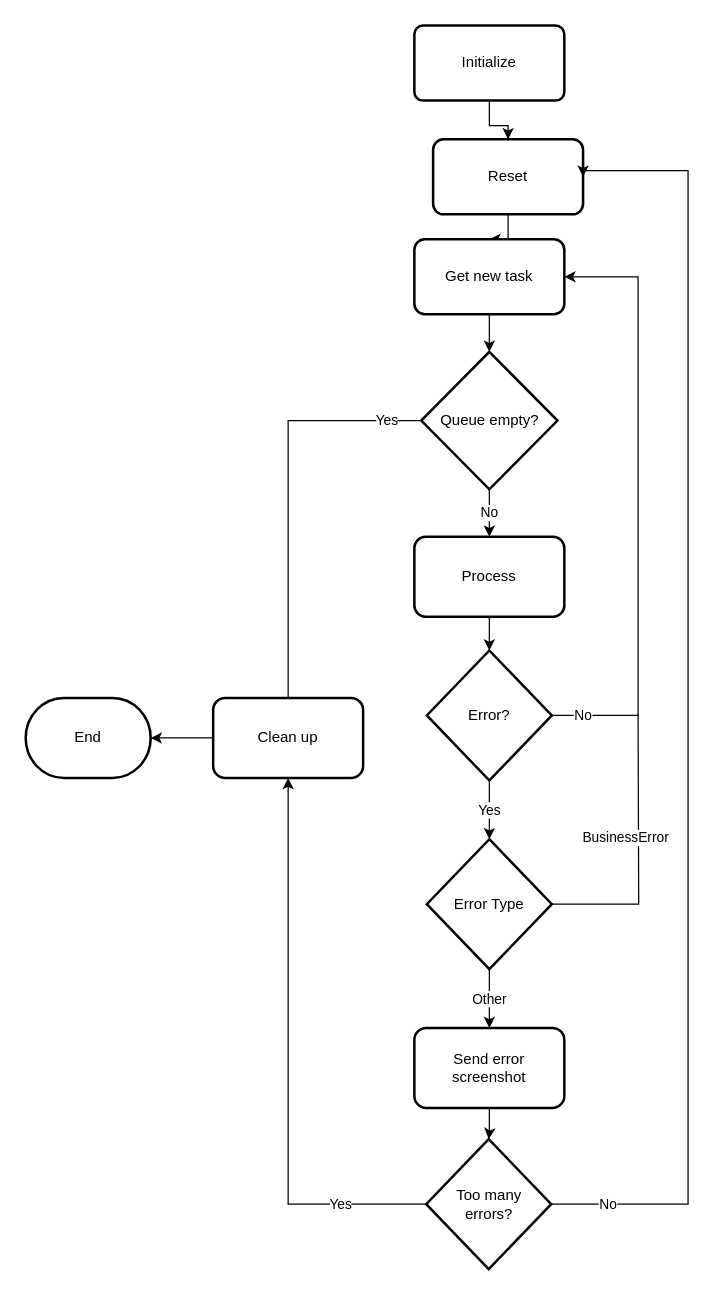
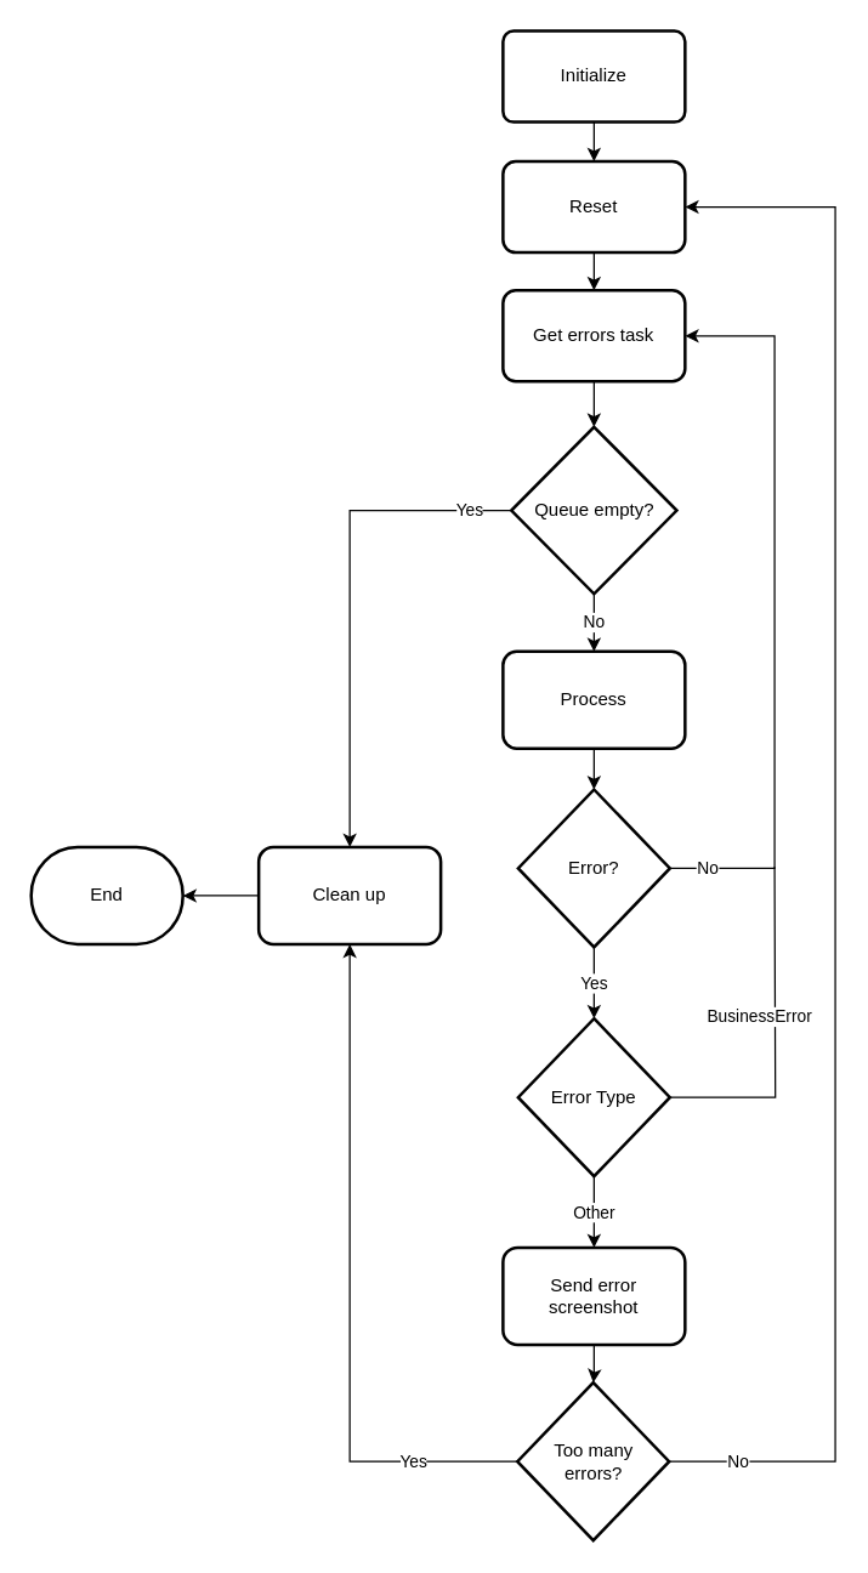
  <mxCell id="0" />
  <mxCell id="1" parent="0" />
  <mxCell id="2" value="Initialize" style="rounded=1;whiteSpace=wrap;html=1;absoluteArcSize=1;arcSize=14;strokeWidth=2;" parent="1" vertex="1"><mxGeometry x="331" y="20" width="120" height="60" as="geometry" /></mxCell>
  <mxCell id="3" value="" style="edgeStyle=orthogonalEdgeStyle;rounded=0;orthogonalLoop=1;jettySize=auto;html=1;exitX=0.5;exitY=1;exitDx=0;exitDy=0;" parent="1" source="2" target="5" edge="1"><mxGeometry relative="1" as="geometry"><mxPoint x="391" y="86" as="sourcePoint" /></mxGeometry></mxCell>
  <mxCell id="4" value="" style="edgeStyle=orthogonalEdgeStyle;rounded=0;orthogonalLoop=1;jettySize=auto;html=1;" parent="1" source="5" target="20" edge="1"><mxGeometry relative="1" as="geometry" /></mxCell>
- <mxCell id="5" value="Reset" style="whiteSpace=wrap;html=1;rounded=1;arcSize=14;strokeWidth=2;" parent="1" vertex="1"><mxGeometry x="346" y="111" width="120" height="60" as="geometry" /></mxCell>
+ <mxCell id="5" value="Reset" style="whiteSpace=wrap;html=1;rounded=1;arcSize=14;strokeWidth=2;" parent="1" vertex="1"><mxGeometry x="331" y="106" width="120" height="60" as="geometry" /></mxCell>
  <mxCell id="6" style="edgeStyle=orthogonalEdgeStyle;rounded=0;orthogonalLoop=1;jettySize=auto;html=1;exitX=0.5;exitY=1;exitDx=0;exitDy=0;entryX=0.5;entryY=0;entryDx=0;entryDy=0;entryPerimeter=0;" parent="1" source="7" target="9" edge="1"><mxGeometry relative="1" as="geometry" /></mxCell>
  <mxCell id="7" value="Process" style="whiteSpace=wrap;html=1;rounded=1;arcSize=14;strokeWidth=2;" parent="1" vertex="1"><mxGeometry x="331" y="429" width="120" height="64" as="geometry" /></mxCell>
  <mxCell id="8" value="No" style="edgeStyle=orthogonalEdgeStyle;rounded=0;orthogonalLoop=1;jettySize=auto;html=1;entryX=1;entryY=0.5;entryDx=0;entryDy=0;exitX=1;exitY=0.5;exitDx=0;exitDy=0;exitPerimeter=0;" parent="1" source="9" target="20" edge="1"><mxGeometry x="-0.9" relative="1" as="geometry"><mxPoint x="445.5" y="590" as="sourcePoint" /><mxPoint x="455.5" y="221" as="targetPoint" /><Array as="points"><mxPoint x="510" y="572" /><mxPoint x="510" y="221" /></Array><mxPoint x="1" as="offset" /></mxGeometry></mxCell>
  <mxCell id="9" value="Error?" style="strokeWidth=2;html=1;shape=mxgraph.flowchart.decision;whiteSpace=wrap;" parent="1" vertex="1"><mxGeometry x="341" y="520" width="100" height="104" as="geometry" /></mxCell>
  <mxCell id="10" style="edgeStyle=orthogonalEdgeStyle;rounded=0;orthogonalLoop=1;jettySize=auto;html=1;exitX=0;exitY=0.5;exitDx=0;exitDy=0;" parent="1" source="11" target="12" edge="1"><mxGeometry relative="1" as="geometry" /></mxCell>
  <mxCell id="11" value="Clean up" style="rounded=1;whiteSpace=wrap;html=1;strokeWidth=2;" parent="1" vertex="1"><mxGeometry x="170" y="558" width="120" height="64" as="geometry" /></mxCell>
  <mxCell id="12" value="End" style="strokeWidth=2;html=1;shape=mxgraph.flowchart.terminator;whiteSpace=wrap;" parent="1" vertex="1"><mxGeometry x="20" y="558" width="100" height="64" as="geometry" /></mxCell>
  <mxCell id="13" style="edgeStyle=orthogonalEdgeStyle;rounded=0;orthogonalLoop=1;jettySize=auto;html=1;exitX=0;exitY=0.5;exitDx=0;exitDy=0;exitPerimeter=0;entryX=0.5;entryY=1;entryDx=0;entryDy=0;" parent="1" source="16" target="11" edge="1"><mxGeometry relative="1" as="geometry" /></mxCell>
  <mxCell id="14" value="Yes" style="edgeLabel;html=1;align=center;verticalAlign=middle;resizable=0;points=[];" parent="13" vertex="1" connectable="0"><mxGeometry x="-0.694" y="-1" relative="1" as="geometry"><mxPoint as="offset" /></mxGeometry></mxCell>
  <mxCell id="15" value="No" style="edgeStyle=orthogonalEdgeStyle;rounded=0;orthogonalLoop=1;jettySize=auto;html=1;exitX=1;exitY=0.5;exitDx=0;exitDy=0;exitPerimeter=0;entryX=1;entryY=0.5;entryDx=0;entryDy=0;" parent="1" source="16" target="5" edge="1"><mxGeometry x="-0.913" relative="1" as="geometry"><Array as="points"><mxPoint x="550" y="963" /><mxPoint x="550" y="136" /></Array><mxPoint as="offset" /></mxGeometry></mxCell>
  <mxCell id="16" value="Too many &lt;br&gt;errors?" style="strokeWidth=2;html=1;shape=mxgraph.flowchart.decision;whiteSpace=wrap;" parent="1" vertex="1"><mxGeometry x="340.5" y="911" width="100" height="104" as="geometry" /></mxCell>
  <mxCell id="17" value="" style="edgeStyle=orthogonalEdgeStyle;rounded=0;orthogonalLoop=1;jettySize=auto;html=1;entryX=0.5;entryY=0;entryDx=0;entryDy=0;entryPerimeter=0;" parent="1" source="18" target="16" edge="1"><mxGeometry relative="1" as="geometry"><mxPoint x="391" y="933" as="targetPoint" /></mxGeometry></mxCell>
  <mxCell id="18" value="Send error screenshot" style="rounded=1;whiteSpace=wrap;html=1;strokeWidth=2;" parent="1" vertex="1"><mxGeometry x="331" y="822" width="120" height="64" as="geometry" /></mxCell>
  <mxCell id="19" value="" style="edgeStyle=orthogonalEdgeStyle;rounded=0;orthogonalLoop=1;jettySize=auto;html=1;" parent="1" source="20" target="23" edge="1"><mxGeometry relative="1" as="geometry" /></mxCell>
- <mxCell id="20" value="&lt;div&gt;Get new task&lt;/div&gt;" style="whiteSpace=wrap;html=1;rounded=1;arcSize=14;strokeWidth=2;" parent="1" vertex="1"><mxGeometry x="331" y="191" width="120" height="60" as="geometry" /></mxCell>
- <mxCell id="21" value="&lt;div&gt;Yes&lt;/div&gt;" style="edgeStyle=orthogonalEdgeStyle;rounded=0;orthogonalLoop=1;jettySize=auto;html=1;exitX=0;exitY=0.5;exitDx=0;exitDy=0;exitPerimeter=0;entryX=0.5;entryY=0;entryDx=0;entryDy=0;endArrow=none;" parent="1" source="23" target="11" edge="1"><mxGeometry x="-0.825" relative="1" as="geometry"><mxPoint x="1" as="offset" /></mxGeometry></mxCell>
+ <mxCell id="20" value="&lt;div&gt;Get errors task&lt;/div&gt;" style="whiteSpace=wrap;html=1;rounded=1;arcSize=14;strokeWidth=2;" parent="1" vertex="1"><mxGeometry x="331" y="191" width="120" height="60" as="geometry" /></mxCell>
+ <mxCell id="21" value="&lt;div&gt;Yes&lt;/div&gt;" style="edgeStyle=orthogonalEdgeStyle;rounded=0;orthogonalLoop=1;jettySize=auto;html=1;exitX=0;exitY=0.5;exitDx=0;exitDy=0;exitPerimeter=0;entryX=0.5;entryY=0;entryDx=0;entryDy=0;" parent="1" source="23" target="11" edge="1"><mxGeometry x="-0.825" relative="1" as="geometry"><mxPoint x="1" as="offset" /></mxGeometry></mxCell>
  <mxCell id="22" value="No" style="edgeStyle=orthogonalEdgeStyle;rounded=0;orthogonalLoop=1;jettySize=auto;html=1;exitX=0.5;exitY=1;exitDx=0;exitDy=0;exitPerimeter=0;entryX=0.5;entryY=0;entryDx=0;entryDy=0;" parent="1" source="23" target="7" edge="1"><mxGeometry relative="1" as="geometry" /></mxCell>
  <mxCell id="23" value="&lt;div&gt;Queue empty?&lt;/div&gt;" style="strokeWidth=2;html=1;shape=mxgraph.flowchart.decision;whiteSpace=wrap;" parent="1" vertex="1"><mxGeometry x="336.5" y="281" width="109" height="110" as="geometry" /></mxCell>
  <mxCell id="24" value="&lt;div&gt;BusinessError&lt;/div&gt;" style="edgeStyle=orthogonalEdgeStyle;rounded=0;orthogonalLoop=1;jettySize=auto;html=1;exitX=1;exitY=0.5;exitDx=0;exitDy=0;exitPerimeter=0;endArrow=none;endFill=0;" parent="1" source="26" edge="1"><mxGeometry x="0.107" y="10" relative="1" as="geometry"><mxPoint x="510" y="571" as="targetPoint" /><mxPoint as="offset" /></mxGeometry></mxCell>
  <mxCell id="25" value="Other" style="edgeStyle=orthogonalEdgeStyle;rounded=0;orthogonalLoop=1;jettySize=auto;html=1;exitX=0.5;exitY=1;exitDx=0;exitDy=0;exitPerimeter=0;entryX=0.5;entryY=0;entryDx=0;entryDy=0;" parent="1" source="26" target="18" edge="1"><mxGeometry relative="1" as="geometry" /></mxCell>
  <mxCell id="26" value="Error Type" style="strokeWidth=2;html=1;shape=mxgraph.flowchart.decision;whiteSpace=wrap;" parent="1" vertex="1"><mxGeometry x="341" y="671" width="100" height="104" as="geometry" /></mxCell>
  <mxCell id="27" value="Yes" style="edgeStyle=orthogonalEdgeStyle;rounded=0;orthogonalLoop=1;jettySize=auto;html=1;exitX=0.5;exitY=1;exitDx=0;exitDy=0;exitPerimeter=0;entryX=0.5;entryY=0;entryDx=0;entryDy=0;entryPerimeter=0;" parent="1" source="9" target="26" edge="1"><mxGeometry relative="1" as="geometry" /></mxCell>
